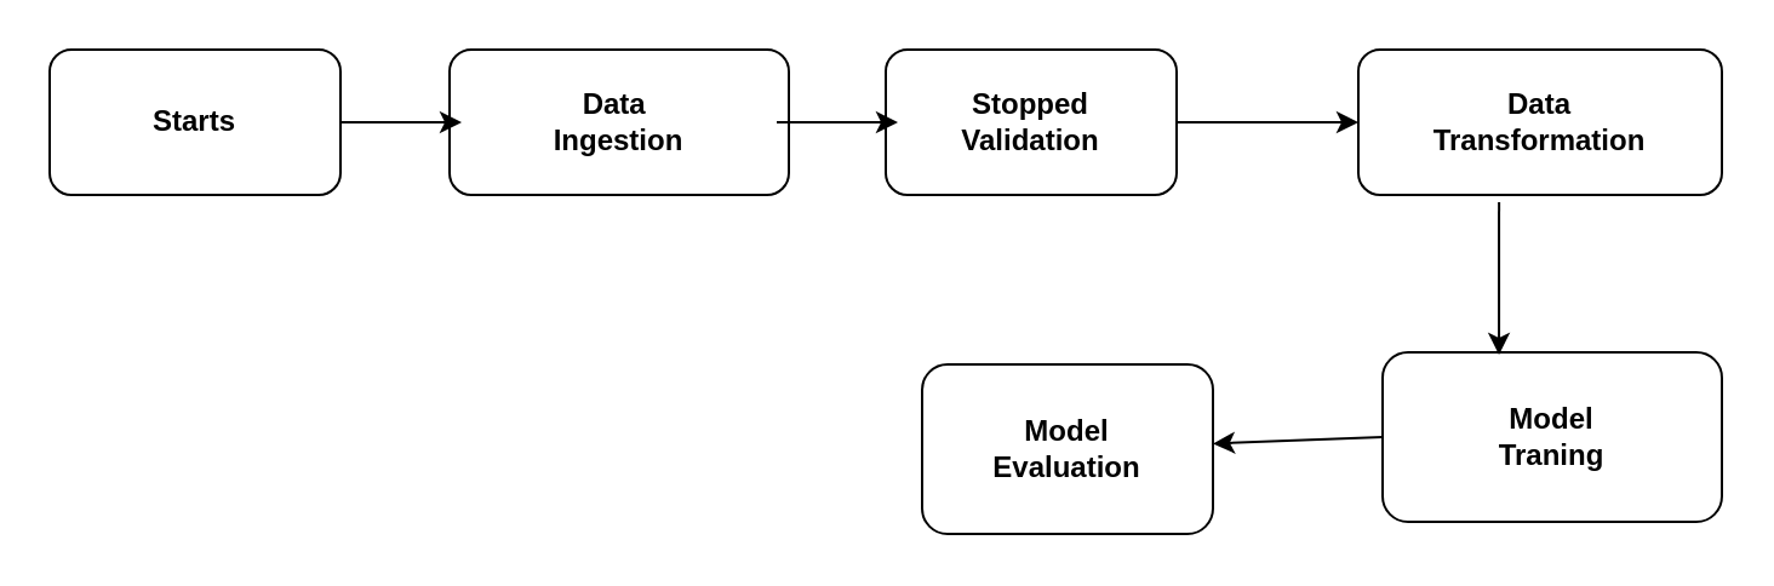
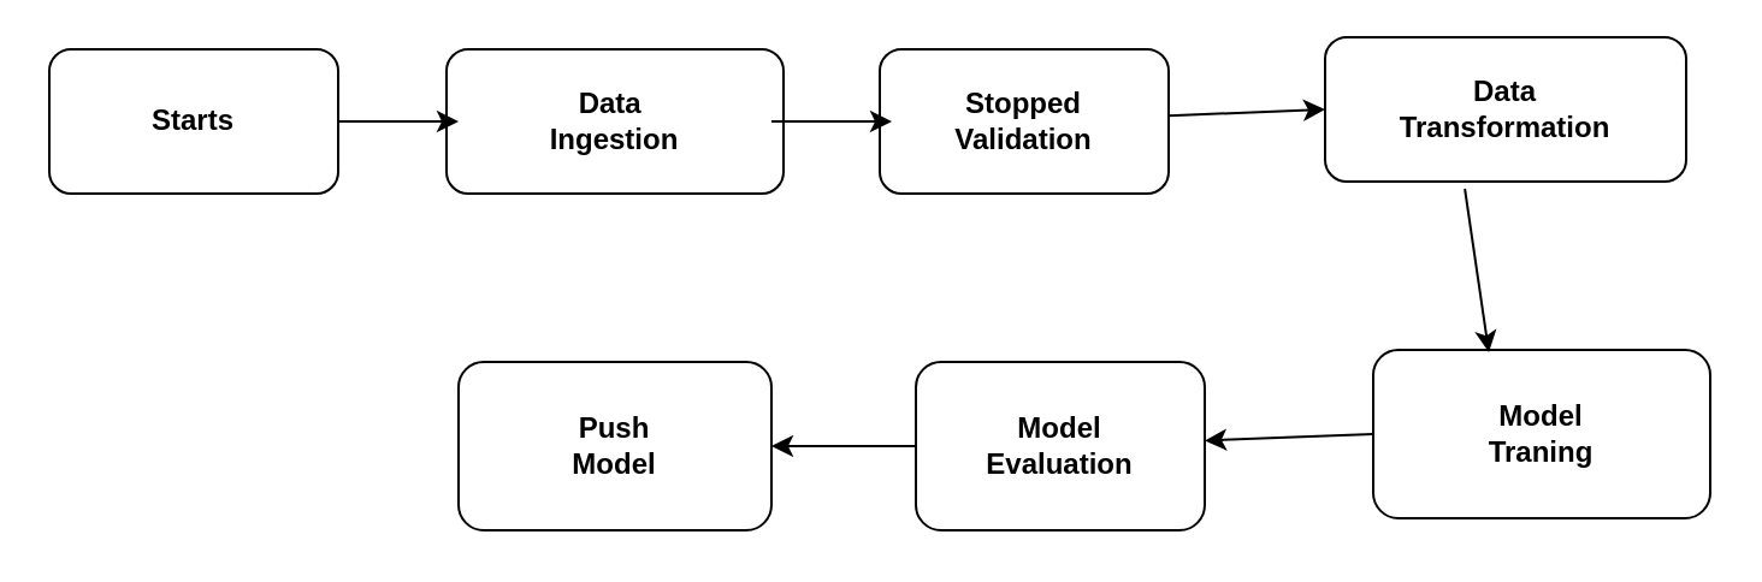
  <mxCell id="0" />
  <mxCell id="1" parent="0" />
  <mxCell id="2" value="&lt;b&gt;Data&amp;nbsp;&lt;br&gt;Ingestion&lt;/b&gt;" style="rounded=1;whiteSpace=wrap;html=1;" vertex="1" parent="1"><mxGeometry x="185" y="20" width="140" height="60" as="geometry" /></mxCell>
  <mxCell id="3" value="&lt;b&gt;Stopped&lt;br&gt;Validation&lt;/b&gt;" style="rounded=1;whiteSpace=wrap;html=1;" vertex="1" parent="1"><mxGeometry x="365" y="20" width="120" height="60" as="geometry" /></mxCell>
- <mxCell id="4" value="&lt;b&gt;Data&lt;br&gt;Transformation&lt;/b&gt;" style="rounded=1;whiteSpace=wrap;html=1;" vertex="1" parent="1"><mxGeometry x="560" y="20" width="150" height="60" as="geometry" /></mxCell>
+ <mxCell id="4" value="&lt;b&gt;Data&lt;br&gt;Transformation&lt;/b&gt;" style="rounded=1;whiteSpace=wrap;html=1;" vertex="1" parent="1"><mxGeometry x="550" y="15" width="150" height="60" as="geometry" /></mxCell>
  <mxCell id="5" value="&lt;b&gt;Model&lt;br&gt;Traning&lt;/b&gt;" style="rounded=1;whiteSpace=wrap;html=1;" vertex="1" parent="1"><mxGeometry x="570" y="145" width="140" height="70" as="geometry" /></mxCell>
  <mxCell id="6" value="&lt;b&gt;Model&lt;br&gt;Evaluation&lt;/b&gt;" style="rounded=1;whiteSpace=wrap;html=1;" vertex="1" parent="1"><mxGeometry x="380" y="150" width="120" height="70" as="geometry" /></mxCell>
+ <mxCell id="7" value="&lt;b&gt;Push&lt;br&gt;Model&lt;/b&gt;" style="rounded=1;whiteSpace=wrap;html=1;" vertex="1" parent="1"><mxGeometry x="190" y="150" width="130" height="70" as="geometry" /></mxCell>
  <mxCell id="8" value="&lt;b&gt;Starts&lt;/b&gt;" style="rounded=1;whiteSpace=wrap;html=1;" vertex="1" parent="1"><mxGeometry x="20" y="20" width="120" height="60" as="geometry" /></mxCell>
  <mxCell id="9" value="" style="endArrow=classic;html=1;rounded=0;exitX=1;exitY=0.5;exitDx=0;exitDy=0;" edge="1" parent="1" source="8"><mxGeometry width="50" height="50" relative="1" as="geometry"><mxPoint x="340" y="100" as="sourcePoint" /><mxPoint x="190" y="50" as="targetPoint" /></mxGeometry></mxCell>
  <mxCell id="10" value="" style="endArrow=classic;html=1;rounded=0;" edge="1" parent="1"><mxGeometry width="50" height="50" relative="1" as="geometry"><mxPoint x="320" y="50" as="sourcePoint" /><mxPoint x="370" y="50" as="targetPoint" /></mxGeometry></mxCell>
  <mxCell id="11" value="" style="endArrow=classic;html=1;rounded=0;entryX=0;entryY=0.5;entryDx=0;entryDy=0;" edge="1" parent="1" source="3" target="4"><mxGeometry width="50" height="50" relative="1" as="geometry"><mxPoint x="340" y="100" as="sourcePoint" /><mxPoint x="390" y="50" as="targetPoint" /></mxGeometry></mxCell>
  <mxCell id="12" value="" style="endArrow=classic;html=1;rounded=0;exitX=0.387;exitY=1.05;exitDx=0;exitDy=0;exitPerimeter=0;entryX=0.343;entryY=0.014;entryDx=0;entryDy=0;entryPerimeter=0;" edge="1" parent="1" source="4" target="5"><mxGeometry width="50" height="50" relative="1" as="geometry"><mxPoint x="340" y="100" as="sourcePoint" /><mxPoint x="620" y="140" as="targetPoint" /></mxGeometry></mxCell>
  <mxCell id="13" value="" style="endArrow=classic;html=1;rounded=0;exitX=0;exitY=0.5;exitDx=0;exitDy=0;" edge="1" parent="1" source="5" target="6"><mxGeometry width="50" height="50" relative="1" as="geometry"><mxPoint x="340" y="100" as="sourcePoint" /><mxPoint x="390" y="50" as="targetPoint" /></mxGeometry></mxCell>
+ <mxCell id="14" value="" style="endArrow=classic;html=1;rounded=0;exitX=0;exitY=0.5;exitDx=0;exitDy=0;entryX=1;entryY=0.5;entryDx=0;entryDy=0;" edge="1" parent="1" source="6" target="7"><mxGeometry width="50" height="50" relative="1" as="geometry"><mxPoint x="340" y="100" as="sourcePoint" /><mxPoint x="390" y="50" as="targetPoint" /></mxGeometry></mxCell>
